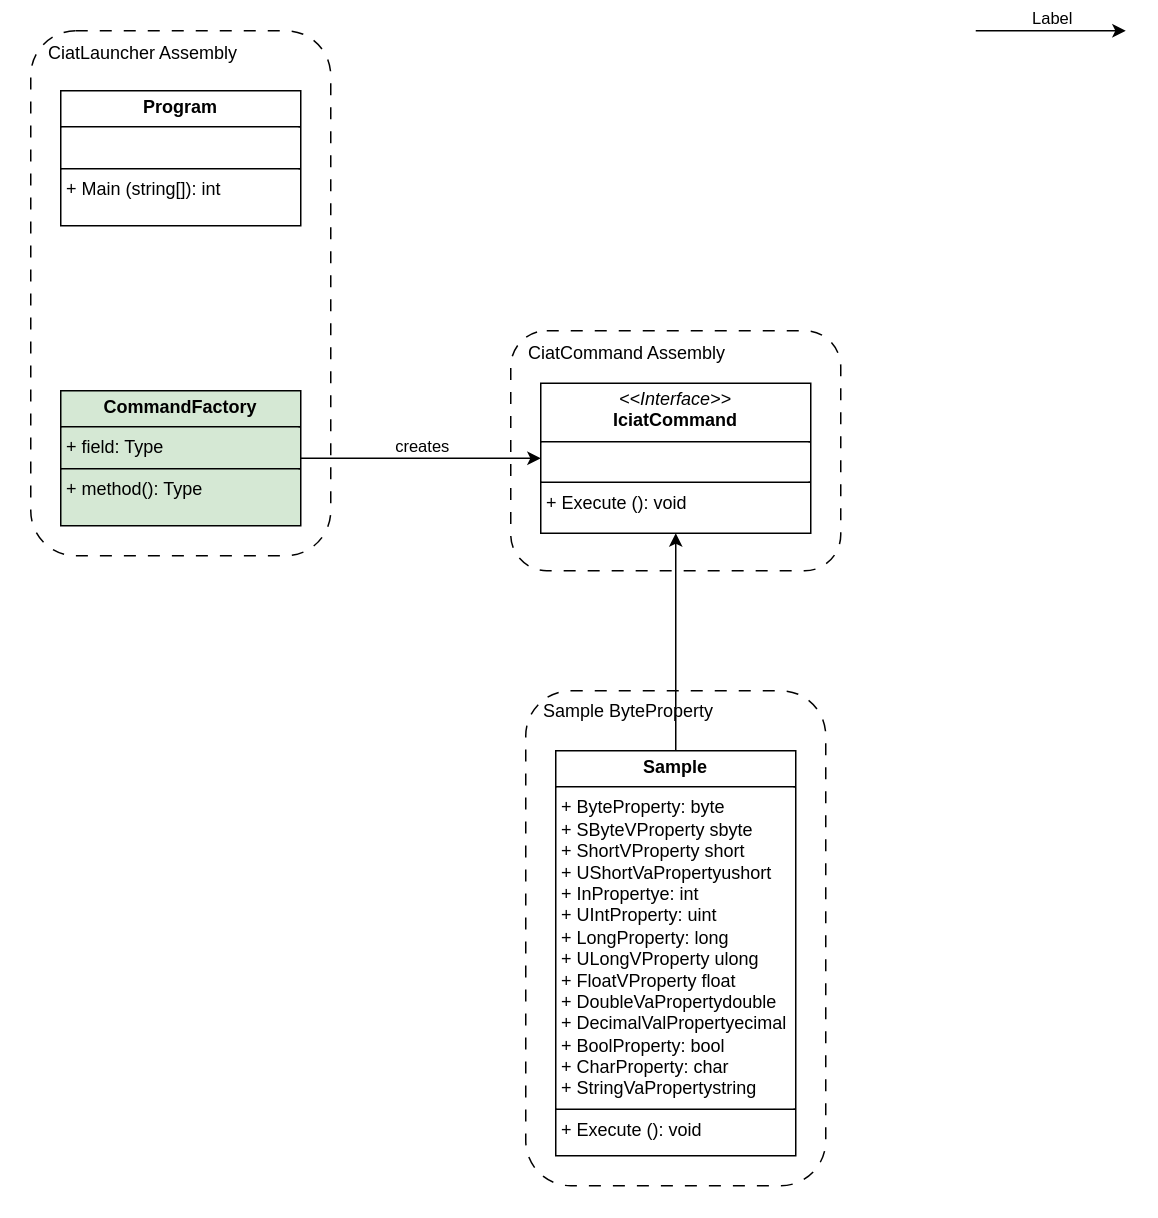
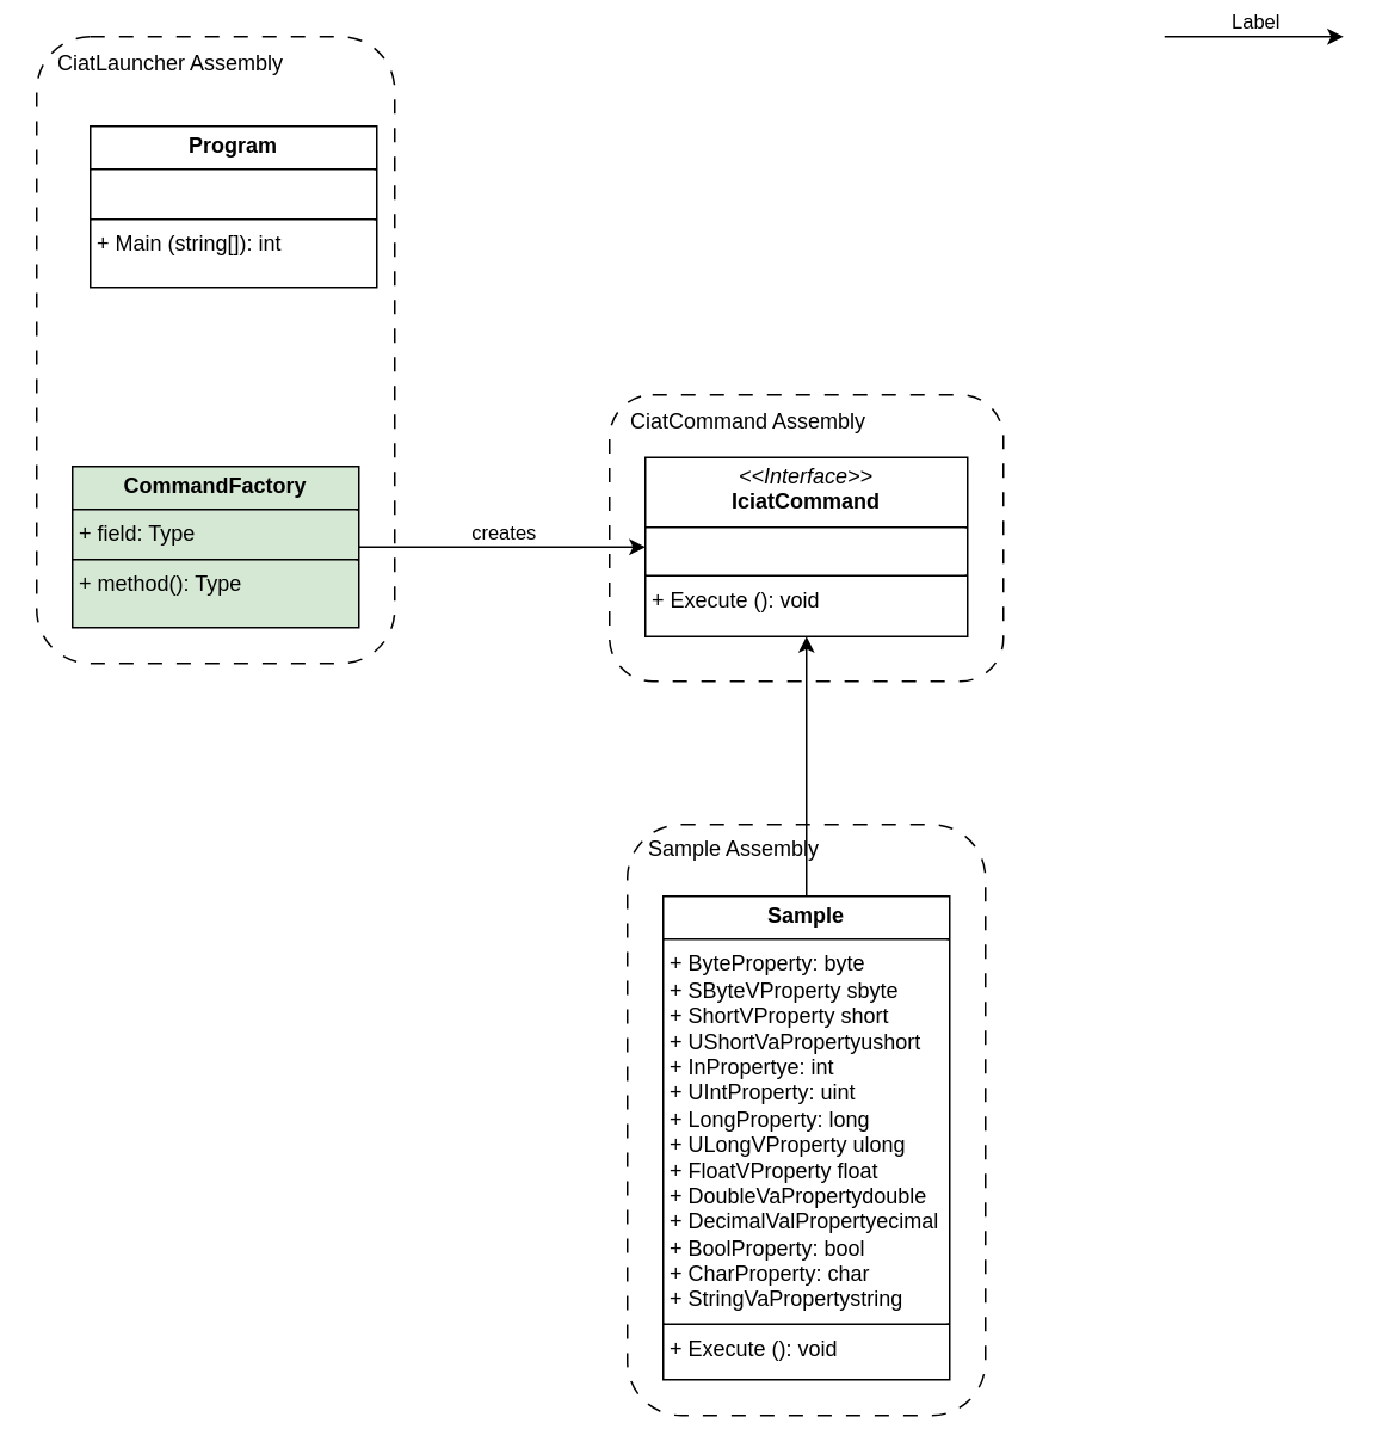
  <mxCell id="0" />
  <mxCell id="1" parent="0" />
- <mxCell id="2" value="&lt;p style=&quot;margin:0px;margin-top:4px;text-align:center;&quot;&gt;&lt;b&gt;Program&lt;/b&gt;&lt;/p&gt;&lt;hr size=&quot;1&quot; style=&quot;border-style:solid;&quot;&gt;&lt;p style=&quot;margin:0px;margin-left:4px;&quot;&gt;&lt;br&gt;&lt;/p&gt;&lt;hr size=&quot;1&quot; style=&quot;border-style:solid;&quot;&gt;&lt;p style=&quot;margin:0px;margin-left:4px;&quot;&gt;+ Main (string[]): int&lt;/p&gt;" style="verticalAlign=top;align=left;overflow=fill;html=1;whiteSpace=wrap;" parent="1" vertex="1"><mxGeometry x="40" y="60" width="160" height="90" as="geometry" /></mxCell>
+ <mxCell id="2" value="&lt;p style=&quot;margin:0px;margin-top:4px;text-align:center;&quot;&gt;&lt;b&gt;Program&lt;/b&gt;&lt;/p&gt;&lt;hr size=&quot;1&quot; style=&quot;border-style:solid;&quot;&gt;&lt;p style=&quot;margin:0px;margin-left:4px;&quot;&gt;&lt;br&gt;&lt;/p&gt;&lt;hr size=&quot;1&quot; style=&quot;border-style:solid;&quot;&gt;&lt;p style=&quot;margin:0px;margin-left:4px;&quot;&gt;+ Main (string[]): int&lt;/p&gt;" style="verticalAlign=top;align=left;overflow=fill;html=1;whiteSpace=wrap;" parent="1" vertex="1"><mxGeometry x="50" y="70" width="160" height="90" as="geometry" /></mxCell>
  <mxCell id="3" value="&lt;p style=&quot;margin:0px;margin-top:4px;text-align:center;&quot;&gt;&lt;b&gt;CommandFactory&lt;/b&gt;&lt;/p&gt;&lt;hr size=&quot;1&quot; style=&quot;border-style:solid;&quot;&gt;&lt;p style=&quot;margin:0px;margin-left:4px;&quot;&gt;+ field: Type&lt;/p&gt;&lt;hr size=&quot;1&quot; style=&quot;border-style:solid;&quot;&gt;&lt;p style=&quot;margin:0px;margin-left:4px;&quot;&gt;+ method(): Type&lt;/p&gt;" style="verticalAlign=top;align=left;overflow=fill;html=1;whiteSpace=wrap;fillColor=#d5e8d4;" parent="1" vertex="1"><mxGeometry x="40" y="260" width="160" height="90" as="geometry" /></mxCell>
  <mxCell id="4" value="&lt;p style=&quot;margin:0px;margin-top:4px;text-align:center;&quot;&gt;&lt;i&gt;&amp;lt;&amp;lt;Interface&amp;gt;&amp;gt;&lt;/i&gt;&lt;br&gt;&lt;b&gt;IciatCommand&lt;/b&gt;&lt;/p&gt;&lt;hr size=&quot;1&quot; style=&quot;border-style:solid;&quot;&gt;&lt;p style=&quot;margin:0px;margin-left:4px;&quot;&gt;&lt;br&gt;&lt;/p&gt;&lt;hr size=&quot;1&quot; style=&quot;border-style:solid;&quot;&gt;&lt;p style=&quot;margin:0px;margin-left:4px;&quot;&gt;+ Execute (): void&lt;br&gt;&lt;/p&gt;" style="verticalAlign=top;align=left;overflow=fill;html=1;whiteSpace=wrap;" parent="1" vertex="1"><mxGeometry x="360" y="255" width="180" height="100" as="geometry" /></mxCell>
  <mxCell id="5" value="" style="endArrow=classic;html=1;rounded=0;exitX=1;exitY=0.5;exitDx=0;exitDy=0;" parent="1" source="3" target="4" edge="1"><mxGeometry relative="1" as="geometry"><mxPoint x="70" y="370" as="sourcePoint" /><mxPoint x="170" y="370" as="targetPoint" /></mxGeometry></mxCell>
  <mxCell id="6" value="creates" style="edgeLabel;resizable=0;html=1;;align=center;verticalAlign=middle;" parent="5" connectable="0" vertex="1"><mxGeometry relative="1" as="geometry"><mxPoint y="-9" as="offset" /></mxGeometry></mxCell>
  <mxCell id="7" value="" style="endArrow=classic;html=1;rounded=0;" parent="1" edge="1"><mxGeometry relative="1" as="geometry"><mxPoint x="650" y="20" as="sourcePoint" /><mxPoint x="750" y="20" as="targetPoint" /></mxGeometry></mxCell>
  <mxCell id="8" value="Label" style="edgeLabel;resizable=0;html=1;;align=center;verticalAlign=middle;" parent="7" connectable="0" vertex="1"><mxGeometry relative="1" as="geometry"><mxPoint y="-9" as="offset" /></mxGeometry></mxCell>
  <mxCell id="9" style="edgeStyle=orthogonalEdgeStyle;rounded=0;orthogonalLoop=1;jettySize=auto;html=1;exitX=0.5;exitY=0;exitDx=0;exitDy=0;" parent="1" source="10" target="4" edge="1"><mxGeometry relative="1" as="geometry" /></mxCell>
  <mxCell id="10" value="&lt;p style=&quot;margin:0px;margin-top:4px;text-align:center;&quot;&gt;&lt;b&gt;Sample&lt;/b&gt;&lt;/p&gt;&lt;hr size=&quot;1&quot; style=&quot;border-style:solid;&quot;&gt;&lt;p style=&quot;margin:0px;margin-left:4px;&quot;&gt;+ ByteProperty: byte&lt;/p&gt;&lt;p style=&quot;margin:0px;margin-left:4px;&quot;&gt;+ SByteVProperty sbyte&lt;/p&gt;&lt;p style=&quot;margin:0px;margin-left:4px;&quot;&gt;+ ShortVProperty short&lt;/p&gt;&lt;p style=&quot;margin:0px;margin-left:4px;&quot;&gt;+ UShortVaPropertyushort&lt;/p&gt;&lt;p style=&quot;margin:0px;margin-left:4px;&quot;&gt;+ InPropertye: int&lt;/p&gt;&lt;p style=&quot;margin:0px;margin-left:4px;&quot;&gt;+ UIntProperty: uint&lt;/p&gt;&lt;p style=&quot;margin:0px;margin-left:4px;&quot;&gt;+ LongProperty: long&lt;/p&gt;&lt;p style=&quot;margin:0px;margin-left:4px;&quot;&gt;+ ULongVProperty ulong&lt;/p&gt;&lt;p style=&quot;margin:0px;margin-left:4px;&quot;&gt;+ FloatVProperty float&lt;/p&gt;&lt;p style=&quot;margin:0px;margin-left:4px;&quot;&gt;+ DoubleVaPropertydouble&lt;/p&gt;&lt;p style=&quot;margin:0px;margin-left:4px;&quot;&gt;+ DecimalValPropertyecimal&lt;/p&gt;&lt;p style=&quot;margin:0px;margin-left:4px;&quot;&gt;+ BoolProperty: bool&lt;/p&gt;&lt;p style=&quot;margin:0px;margin-left:4px;&quot;&gt;+ CharProperty: char&lt;/p&gt;&lt;p style=&quot;margin:0px;margin-left:4px;&quot;&gt;+ StringVaPropertystring&lt;/p&gt;&lt;hr size=&quot;1&quot; style=&quot;border-style:solid;&quot;&gt;&lt;p style=&quot;margin:0px;margin-left:4px;&quot;&gt;+ Execute (): void&lt;/p&gt;" style="verticalAlign=top;align=left;overflow=fill;html=1;whiteSpace=wrap;" parent="1" vertex="1"><mxGeometry x="370" y="500" width="160" height="270" as="geometry" /></mxCell>
  <mxCell id="11" value="" style="group" vertex="1" connectable="0" parent="1"><mxGeometry x="20" y="20" width="200" height="350" as="geometry" /></mxCell>
  <mxCell id="12" value="" style="rounded=1;whiteSpace=wrap;html=1;dashed=1;dashPattern=8 8;fillColor=none;" vertex="1" parent="11"><mxGeometry width="200" height="350" as="geometry" /></mxCell>
  <mxCell id="13" value="CiatLauncher Assembly" style="text;html=1;align=left;verticalAlign=middle;whiteSpace=wrap;rounded=0;textShadow=0;spacingLeft=10;" vertex="1" parent="11"><mxGeometry width="200" height="29.167" as="geometry" /></mxCell>
  <mxCell id="14" value="" style="group;rounded=0;" vertex="1" connectable="0" parent="1"><mxGeometry x="340" y="220" width="220" height="160" as="geometry" /></mxCell>
  <mxCell id="15" value="" style="rounded=1;whiteSpace=wrap;html=1;dashed=1;dashPattern=8 8;fillColor=none;" vertex="1" parent="14"><mxGeometry width="220" height="160" as="geometry" /></mxCell>
  <mxCell id="16" value="CiatCommand Assembly" style="text;html=1;align=left;verticalAlign=middle;whiteSpace=wrap;rounded=0;spacingLeft=10;" vertex="1" parent="14"><mxGeometry width="220" height="30" as="geometry" /></mxCell>
  <mxCell id="17" value="" style="group" vertex="1" connectable="0" parent="1"><mxGeometry x="350" y="460" width="200" height="330" as="geometry" /></mxCell>
  <mxCell id="18" value="" style="rounded=1;whiteSpace=wrap;html=1;dashed=1;dashPattern=8 8;fillColor=none;" vertex="1" parent="17"><mxGeometry width="200" height="330" as="geometry" /></mxCell>
- <mxCell id="19" value="Sample ByteProperty" style="text;html=1;align=left;verticalAlign=middle;whiteSpace=wrap;rounded=0;spacingLeft=10;" vertex="1" parent="17"><mxGeometry width="200" height="28.286" as="geometry" /></mxCell>
+ <mxCell id="19" value="Sample Assembly" style="text;html=1;align=left;verticalAlign=middle;whiteSpace=wrap;rounded=0;spacingLeft=10;" vertex="1" parent="17"><mxGeometry width="200" height="28.286" as="geometry" /></mxCell>
